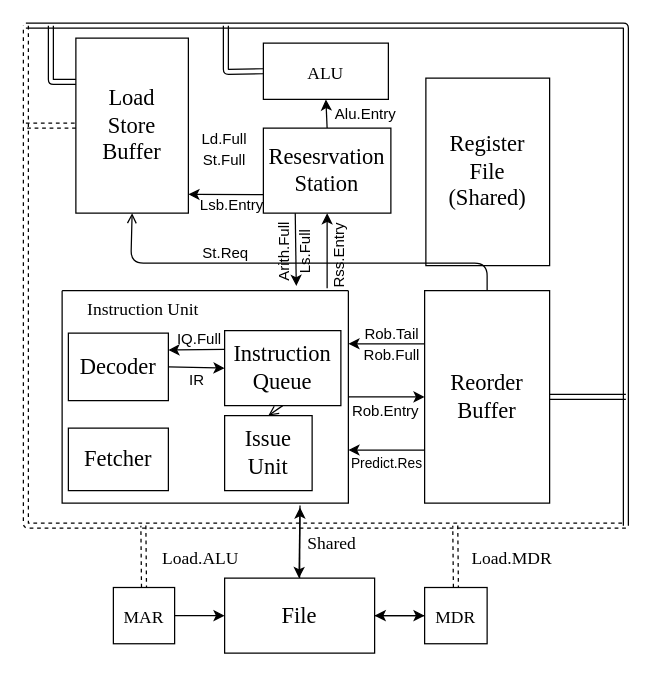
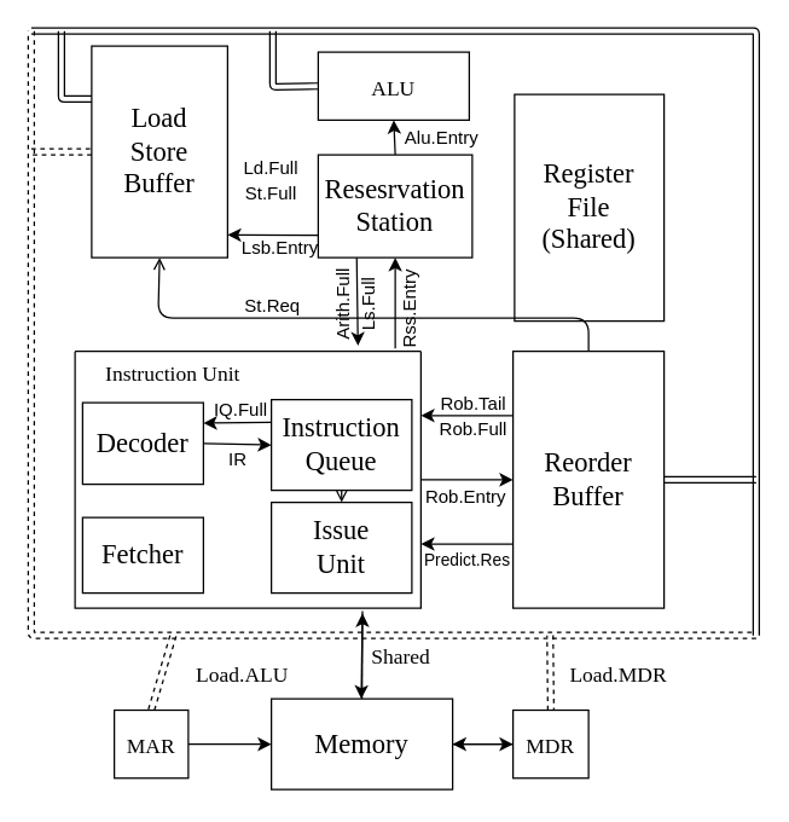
  <mxCell id="0" />
  <mxCell id="1" parent="0" />
  <mxCell id="2" value="" style="edgeStyle=none;html=1;fontFamily=Times New Roman;fontSize=14;" parent="1" source="4" target="8" edge="1"><mxGeometry relative="1" as="geometry" /></mxCell>
  <mxCell id="3" style="edgeStyle=none;html=1;exitX=0.5;exitY=0;exitDx=0;exitDy=0;fontFamily=Times New Roman;fontSize=14;entryX=0.831;entryY=1.02;entryDx=0;entryDy=0;entryPerimeter=0;" parent="1" source="4" target="14" edge="1"><mxGeometry relative="1" as="geometry"><mxPoint x="239" y="422" as="targetPoint" /></mxGeometry></mxCell>
- <mxCell id="4" value="&lt;font face=&quot;Times New Roman&quot; style=&quot;font-size: 18px;&quot;&gt;File&lt;/font&gt;" style="whiteSpace=wrap;html=1;" parent="1" vertex="1"><mxGeometry x="179" y="462" width="120" height="60" as="geometry" /></mxCell>
+ <mxCell id="4" value="&lt;font face=&quot;Times New Roman&quot; style=&quot;font-size: 18px;&quot;&gt;Memory&lt;/font&gt;" style="whiteSpace=wrap;html=1;" parent="1" vertex="1"><mxGeometry x="179" y="462" width="120" height="60" as="geometry" /></mxCell>
  <mxCell id="5" value="" style="edgeStyle=none;html=1;fontFamily=Times New Roman;fontSize=14;" parent="1" source="6" target="4" edge="1"><mxGeometry relative="1" as="geometry" /></mxCell>
- <mxCell id="6" value="&lt;font style=&quot;font-size: 14px;&quot;&gt;MAR&lt;/font&gt;" style="whiteSpace=wrap;html=1;fontFamily=Times New Roman;fontSize=18;" parent="1" vertex="1"><mxGeometry x="90" y="469.5" width="49" height="45" as="geometry" /></mxCell>
+ <mxCell id="6" value="&lt;font style=&quot;font-size: 14px;&quot;&gt;MAR&lt;/font&gt;" style="whiteSpace=wrap;html=1;fontFamily=Times New Roman;fontSize=18;" parent="1" vertex="1"><mxGeometry x="75" y="469.5" width="49" height="45" as="geometry" /></mxCell>
  <mxCell id="7" value="" style="edgeStyle=none;html=1;fontFamily=Times New Roman;fontSize=14;" parent="1" source="8" target="4" edge="1"><mxGeometry relative="1" as="geometry" /></mxCell>
  <mxCell id="8" value="&lt;font style=&quot;font-size: 14px;&quot;&gt;MDR&lt;/font&gt;" style="whiteSpace=wrap;html=1;fontFamily=Times New Roman;fontSize=18;" parent="1" vertex="1"><mxGeometry x="339" y="469.5" width="50" height="45" as="geometry" /></mxCell>
  <mxCell id="9" value="" style="edgeStyle=none;html=1;fontFamily=Times New Roman;fontSize=14;entryX=0;entryY=0.5;entryDx=0;entryDy=0;exitX=1;exitY=0.5;exitDx=0;exitDy=0;" parent="1" source="10" target="17" edge="1"><mxGeometry relative="1" as="geometry"><mxPoint x="179" y="293" as="targetPoint" /></mxGeometry></mxCell>
  <mxCell id="10" value="&lt;font face=&quot;Times New Roman&quot; style=&quot;font-size: 18px;&quot;&gt;Decoder&lt;/font&gt;" style="whiteSpace=wrap;html=1;" parent="1" vertex="1"><mxGeometry x="54" y="266" width="80" height="54" as="geometry" /></mxCell>
  <mxCell id="11" style="edgeStyle=none;html=1;fontFamily=Times New Roman;fontSize=14;exitX=0.831;exitY=1.011;exitDx=0;exitDy=0;exitPerimeter=0;" parent="1" source="14" edge="1"><mxGeometry relative="1" as="geometry"><mxPoint x="238.5" y="462" as="targetPoint" /><mxPoint x="239" y="432" as="sourcePoint" /><Array as="points" /></mxGeometry></mxCell>
  <mxCell id="12" style="edgeStyle=none;html=1;exitX=1;exitY=0.5;exitDx=0;exitDy=0;entryX=0;entryY=0.5;entryDx=0;entryDy=0;fontFamily=Times New Roman;fontSize=14;" parent="1" source="14" target="22" edge="1"><mxGeometry relative="1" as="geometry" /></mxCell>
  <mxCell id="13" style="edgeStyle=none;html=1;entryX=0.5;entryY=1;entryDx=0;entryDy=0;fontFamily=Times New Roman;fontSize=14;" parent="1" target="28" edge="1"><mxGeometry relative="1" as="geometry"><mxPoint x="261" y="230" as="sourcePoint" /></mxGeometry></mxCell>
  <mxCell id="14" value="" style="swimlane;startSize=0;fontFamily=Times New Roman;fontSize=14;" parent="1" vertex="1"><mxGeometry x="49" y="232" width="229" height="170" as="geometry" /></mxCell>
  <mxCell id="15" value="Instruction Unit" style="text;html=1;strokeColor=none;fillColor=none;align=center;verticalAlign=middle;whiteSpace=wrap;rounded=0;fontFamily=Times New Roman;fontSize=14;" parent="14" vertex="1"><mxGeometry x="10" y="1" width="110" height="30" as="geometry" /></mxCell>
  <mxCell id="16" style="edgeStyle=none;html=1;exitX=0.5;exitY=1;exitDx=0;exitDy=0;entryX=0.5;entryY=0;entryDx=0;entryDy=0;fontFamily=Times New Roman;fontSize=14;endArrow=open;" parent="14" source="17" target="19" edge="1"><mxGeometry relative="1" as="geometry" /></mxCell>
  <mxCell id="17" value="&lt;font face=&quot;Times New Roman&quot; style=&quot;font-size: 18px;&quot;&gt;Instruction Queue&lt;/font&gt;" style="whiteSpace=wrap;html=1;" parent="14" vertex="1"><mxGeometry x="130" y="32" width="93" height="60" as="geometry" /></mxCell>
  <mxCell id="18" value="&lt;font face=&quot;Times New Roman&quot; style=&quot;font-size: 18px;&quot;&gt;Fetcher&lt;/font&gt;" style="whiteSpace=wrap;html=1;" parent="14" vertex="1"><mxGeometry x="5" y="110" width="80" height="50" as="geometry" /></mxCell>
- <mxCell id="19" value="&lt;font face=&quot;Times New Roman&quot; style=&quot;font-size: 18px;&quot;&gt;Issue&lt;br&gt;Unit&lt;br&gt;&lt;/font&gt;" style="whiteSpace=wrap;html=1;" parent="14" vertex="1"><mxGeometry x="130" y="100" width="70" height="60" as="geometry" /></mxCell>
+ <mxCell id="19" value="&lt;font face=&quot;Times New Roman&quot; style=&quot;font-size: 18px;&quot;&gt;Issue&lt;br&gt;Unit&lt;br&gt;&lt;/font&gt;" style="whiteSpace=wrap;html=1;" parent="14" vertex="1"><mxGeometry x="130" y="100" width="93" height="60" as="geometry" /></mxCell>
  <mxCell id="20" value="&lt;font style=&quot;font-size: 12px;&quot;&gt;IQ.Full&lt;/font&gt;" style="text;strokeColor=none;align=center;fillColor=none;html=1;verticalAlign=middle;whiteSpace=wrap;rounded=0;fontSize=14;" parent="14" vertex="1"><mxGeometry x="80" y="23" width="60" height="30" as="geometry" /></mxCell>
  <mxCell id="21" value="&lt;font style=&quot;font-size: 12px;&quot;&gt;IR&lt;/font&gt;" style="text;strokeColor=none;align=center;fillColor=none;html=1;verticalAlign=middle;whiteSpace=wrap;rounded=0;fontSize=14;" parent="14" vertex="1"><mxGeometry x="78" y="56" width="60" height="30" as="geometry" /></mxCell>
  <mxCell id="22" value="&lt;font face=&quot;Times New Roman&quot; style=&quot;font-size: 18px;&quot;&gt;Reorder Buffer&lt;br&gt;&lt;/font&gt;" style="whiteSpace=wrap;html=1;" parent="1" vertex="1"><mxGeometry x="339" y="232" width="100" height="170" as="geometry" /></mxCell>
  <mxCell id="23" value="&lt;font face=&quot;Times New Roman&quot; style=&quot;font-size: 18px;&quot;&gt;Register&lt;br&gt;File&lt;br&gt;(Shared)&lt;br&gt;&lt;/font&gt;" style="whiteSpace=wrap;html=1;" parent="1" vertex="1"><mxGeometry x="340" y="62" width="99" height="150" as="geometry" /></mxCell>
  <mxCell id="24" style="edgeStyle=none;html=1;exitX=0.5;exitY=0;exitDx=0;exitDy=0;entryX=0.5;entryY=1;entryDx=0;entryDy=0;fontFamily=Times New Roman;fontSize=14;" parent="1" source="28" target="30" edge="1"><mxGeometry relative="1" as="geometry"><mxPoint x="248.5" y="102" as="sourcePoint" /></mxGeometry></mxCell>
  <mxCell id="25" value="&lt;font face=&quot;Times New Roman&quot; style=&quot;font-size: 18px;&quot;&gt;&lt;span style=&quot;&quot;&gt;Load&lt;br&gt;Store&lt;br&gt;&lt;/span&gt;Buffer&lt;br&gt;&lt;/font&gt;" style="whiteSpace=wrap;html=1;" parent="1" vertex="1"><mxGeometry x="60" y="30" width="90" height="140" as="geometry" /></mxCell>
  <mxCell id="26" value="" style="edgeStyle=none;html=1;exitX=0;exitY=0.5;exitDx=0;exitDy=0;" parent="1" edge="1"><mxGeometry relative="1" as="geometry"><mxPoint x="210" y="155.25" as="sourcePoint" /><mxPoint x="150" y="155" as="targetPoint" /></mxGeometry></mxCell>
  <mxCell id="27" style="edgeStyle=none;html=1;exitX=0.25;exitY=1;exitDx=0;exitDy=0;entryX=0.818;entryY=-0.022;entryDx=0;entryDy=0;entryPerimeter=0;fontSize=18;" parent="1" source="28" target="14" edge="1"><mxGeometry relative="1" as="geometry" /></mxCell>
  <mxCell id="28" value="&lt;span style=&quot;font-family: &amp;quot;Times New Roman&amp;quot;; font-size: 18px;&quot;&gt;Resesrvation&lt;/span&gt;&lt;br style=&quot;font-family: &amp;quot;Times New Roman&amp;quot;; font-size: 18px;&quot;&gt;&lt;span style=&quot;font-family: &amp;quot;Times New Roman&amp;quot;; font-size: 18px;&quot;&gt;Station&lt;/span&gt;&lt;font face=&quot;Times New Roman&quot; style=&quot;font-size: 18px;&quot;&gt;&lt;br&gt;&lt;/font&gt;" style="whiteSpace=wrap;html=1;" parent="1" vertex="1"><mxGeometry x="210" y="102" width="102" height="68" as="geometry" /></mxCell>
  <mxCell id="29" style="edgeStyle=none;html=1;entryX=0.5;entryY=1;entryDx=0;entryDy=0;fontFamily=Times New Roman;fontSize=14;exitX=0.5;exitY=0;exitDx=0;exitDy=0;endArrow=open;" parent="1" source="22" target="25" edge="1"><mxGeometry relative="1" as="geometry"><mxPoint x="420" y="230" as="sourcePoint" /><mxPoint x="231" y="184.5" as="targetPoint" /><Array as="points"><mxPoint x="389" y="210" /><mxPoint x="104" y="210" /></Array></mxGeometry></mxCell>
  <mxCell id="30" value="&lt;font style=&quot;font-size: 14px;&quot;&gt;ALU&lt;/font&gt;" style="whiteSpace=wrap;html=1;fontFamily=Times New Roman;fontSize=18;" parent="1" vertex="1"><mxGeometry x="210" y="34" width="100" height="45" as="geometry" /></mxCell>
  <mxCell id="31" value="Shared" style="text;html=1;strokeColor=none;fillColor=none;align=center;verticalAlign=middle;whiteSpace=wrap;rounded=0;fontFamily=Times New Roman;fontSize=14;" parent="1" vertex="1"><mxGeometry x="235" y="420" width="60" height="30" as="geometry" /></mxCell>
  <mxCell id="32" value="Load.MDR" style="text;html=1;strokeColor=none;fillColor=none;align=center;verticalAlign=middle;whiteSpace=wrap;rounded=0;fontFamily=Times New Roman;fontSize=14;" parent="1" vertex="1"><mxGeometry x="379" y="432" width="60" height="30" as="geometry" /></mxCell>
  <mxCell id="33" value="Load.ALU" style="text;html=1;strokeColor=none;fillColor=none;align=center;verticalAlign=middle;whiteSpace=wrap;rounded=0;fontFamily=Times New Roman;fontSize=14;" parent="1" vertex="1"><mxGeometry x="130" y="432" width="60" height="30" as="geometry" /></mxCell>
  <mxCell id="34" value="" style="edgeStyle=none;orthogonalLoop=1;jettySize=auto;html=1;fontFamily=Times New Roman;fontSize=14;shape=link;" parent="1" edge="1"><mxGeometry width="80" relative="1" as="geometry"><mxPoint x="20" y="20" as="sourcePoint" /><mxPoint x="500" y="420" as="targetPoint" /><Array as="points"><mxPoint x="100" y="20" /><mxPoint x="500" y="20" /><mxPoint x="500" y="317" /></Array></mxGeometry></mxCell>
  <mxCell id="35" value="" style="edgeStyle=none;orthogonalLoop=1;jettySize=auto;html=1;strokeWidth=1;fontFamily=Times New Roman;fontSize=14;shape=link;dashed=1;" parent="1" edge="1"><mxGeometry width="80" relative="1" as="geometry"><mxPoint x="20" y="20" as="sourcePoint" /><mxPoint x="500" y="420" as="targetPoint" /><Array as="points"><mxPoint x="20" y="20" /><mxPoint x="20" y="420" /></Array></mxGeometry></mxCell>
  <mxCell id="36" style="edgeStyle=none;shape=link;html=1;exitX=0;exitY=0.25;exitDx=0;exitDy=0;strokeWidth=1;fontFamily=Times New Roman;fontSize=14;" parent="1" source="25" edge="1"><mxGeometry relative="1" as="geometry"><mxPoint x="40" y="20" as="targetPoint" /><mxPoint x="205.5" y="112" as="sourcePoint" /><Array as="points"><mxPoint x="40" y="65" /></Array></mxGeometry></mxCell>
  <mxCell id="37" style="edgeStyle=none;shape=link;html=1;exitX=1;exitY=0.5;exitDx=0;exitDy=0;strokeWidth=1;fontFamily=Times New Roman;fontSize=14;" parent="1" source="22" edge="1"><mxGeometry relative="1" as="geometry"><mxPoint x="500" y="317" as="targetPoint" /><mxPoint x="550" y="302" as="sourcePoint" /></mxGeometry></mxCell>
  <mxCell id="38" style="edgeStyle=none;shape=link;html=1;exitX=0.5;exitY=0;exitDx=0;exitDy=0;strokeWidth=1;fontFamily=Times New Roman;fontSize=14;dashed=1;" parent="1" source="6" edge="1"><mxGeometry relative="1" as="geometry"><mxPoint x="114" y="420" as="targetPoint" /><mxPoint x="205.5" y="112" as="sourcePoint" /></mxGeometry></mxCell>
  <mxCell id="39" style="edgeStyle=none;shape=link;html=1;exitX=0.5;exitY=0;exitDx=0;exitDy=0;strokeWidth=1;fontFamily=Times New Roman;fontSize=14;dashed=1;" parent="1" edge="1"><mxGeometry relative="1" as="geometry"><mxPoint x="363.52" y="420" as="targetPoint" /><mxPoint x="364.02" y="469.5" as="sourcePoint" /></mxGeometry></mxCell>
  <mxCell id="40" style="edgeStyle=none;shape=link;html=1;strokeWidth=1;fontFamily=Times New Roman;fontSize=14;dashed=1;entryX=0;entryY=0.5;entryDx=0;entryDy=0;" parent="1" target="25" edge="1"><mxGeometry relative="1" as="geometry"><mxPoint x="50" y="138" as="targetPoint" /><mxPoint x="20" y="100" as="sourcePoint" /></mxGeometry></mxCell>
  <mxCell id="41" style="edgeStyle=none;html=1;entryX=1;entryY=0.25;entryDx=0;entryDy=0;fontFamily=Times New Roman;fontSize=14;exitX=0;exitY=0.25;exitDx=0;exitDy=0;" parent="1" source="22" target="14" edge="1"><mxGeometry relative="1" as="geometry"><mxPoint x="340" y="270" as="sourcePoint" /><mxPoint x="349" y="327" as="targetPoint" /></mxGeometry></mxCell>
  <mxCell id="42" value="&lt;font style=&quot;font-size: 12px;&quot;&gt;Rob.Entry&lt;/font&gt;" style="text;strokeColor=none;align=center;fillColor=none;html=1;verticalAlign=middle;whiteSpace=wrap;rounded=0;fontSize=14;" parent="1" vertex="1"><mxGeometry x="278" y="313" width="60" height="30" as="geometry" /></mxCell>
  <mxCell id="43" value="&lt;font style=&quot;font-size: 12px;&quot;&gt;Rob.Tail&lt;br&gt;Rob.Full&lt;br&gt;&lt;/font&gt;" style="text;strokeColor=none;align=center;fillColor=none;html=1;verticalAlign=middle;whiteSpace=wrap;rounded=0;fontSize=14;" parent="1" vertex="1"><mxGeometry x="283" y="259" width="60" height="30" as="geometry" /></mxCell>
  <mxCell id="44" value="" style="edgeStyle=none;orthogonalLoop=1;jettySize=auto;html=1;fontSize=12;exitX=0;exitY=0.25;exitDx=0;exitDy=0;entryX=1;entryY=0.25;entryDx=0;entryDy=0;" parent="1" source="17" target="10" edge="1"><mxGeometry width="80" relative="1" as="geometry"><mxPoint x="99" y="352" as="sourcePoint" /><mxPoint x="140" y="280" as="targetPoint" /><Array as="points" /></mxGeometry></mxCell>
  <mxCell id="45" value="&lt;font style=&quot;font-size: 12px;&quot;&gt;Rss.Entry&lt;/font&gt;" style="text;strokeColor=none;align=center;fillColor=none;html=1;verticalAlign=middle;whiteSpace=wrap;rounded=0;fontSize=14;horizontal=0;" parent="1" vertex="1"><mxGeometry x="240" y="189" width="60" height="30" as="geometry" /></mxCell>
  <mxCell id="46" value="&lt;font style=&quot;font-size: 12px;&quot;&gt;St.Req&lt;/font&gt;" style="text;strokeColor=none;align=center;fillColor=none;html=1;verticalAlign=middle;whiteSpace=wrap;rounded=0;fontSize=14;" parent="1" vertex="1"><mxGeometry x="150" y="186" width="60" height="30" as="geometry" /></mxCell>
  <mxCell id="47" value="&lt;font style=&quot;font-size: 12px;&quot;&gt;Lsb.Entry&lt;/font&gt;" style="text;strokeColor=none;align=center;fillColor=none;html=1;verticalAlign=middle;whiteSpace=wrap;rounded=0;fontSize=14;" parent="1" vertex="1"><mxGeometry x="155" y="148" width="60" height="30" as="geometry" /></mxCell>
  <mxCell id="48" value="&lt;font style=&quot;font-size: 12px;&quot;&gt;Arith.Full&lt;br&gt;Ls.Full&lt;br&gt;&lt;/font&gt;" style="text;strokeColor=none;align=center;fillColor=none;html=1;verticalAlign=middle;whiteSpace=wrap;rounded=0;fontSize=14;horizontal=0;" parent="1" vertex="1"><mxGeometry x="204" y="186" width="60" height="30" as="geometry" /></mxCell>
  <mxCell id="49" value="&lt;font style=&quot;font-size: 12px;&quot;&gt;Ld.Full&lt;br&gt;St.Full&lt;br&gt;&lt;/font&gt;" style="text;strokeColor=none;align=center;fillColor=none;html=1;verticalAlign=middle;whiteSpace=wrap;rounded=0;fontSize=14;" parent="1" vertex="1"><mxGeometry x="149" y="103" width="60" height="30" as="geometry" /></mxCell>
  <mxCell id="50" style="edgeStyle=none;html=1;entryX=1;entryY=0.75;entryDx=0;entryDy=0;fontFamily=Times New Roman;fontSize=14;exitX=0;exitY=0.75;exitDx=0;exitDy=0;" parent="1" source="22" target="14" edge="1"><mxGeometry relative="1" as="geometry"><mxPoint x="349" y="284.5" as="sourcePoint" /><mxPoint x="288" y="284.5" as="targetPoint" /></mxGeometry></mxCell>
  <mxCell id="51" value="&lt;font style=&quot;font-size: 11px;&quot;&gt;Predict.Res&lt;/font&gt;" style="text;strokeColor=none;align=center;fillColor=none;html=1;verticalAlign=middle;whiteSpace=wrap;rounded=0;fontSize=14;" parent="1" vertex="1"><mxGeometry x="279" y="354" width="60" height="30" as="geometry" /></mxCell>
  <mxCell id="52" style="edgeStyle=none;shape=link;html=1;exitX=0;exitY=0.5;exitDx=0;exitDy=0;strokeWidth=1;fontFamily=Times New Roman;fontSize=14;" parent="1" source="30" edge="1"><mxGeometry relative="1" as="geometry"><mxPoint x="180" y="20" as="targetPoint" /><mxPoint x="70" y="75" as="sourcePoint" /><Array as="points"><mxPoint x="180" y="57" /></Array></mxGeometry></mxCell>
  <mxCell id="53" value="&lt;font style=&quot;font-size: 12px;&quot;&gt;Alu.Entry&lt;/font&gt;" style="text;strokeColor=none;align=center;fillColor=none;html=1;verticalAlign=middle;whiteSpace=wrap;rounded=0;fontSize=14;" parent="1" vertex="1"><mxGeometry x="262" y="75" width="60" height="30" as="geometry" /></mxCell>
